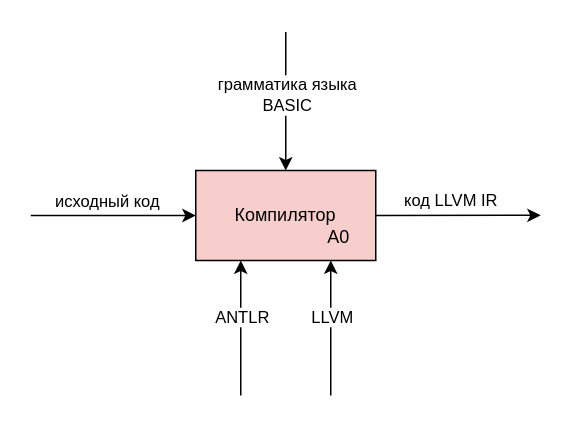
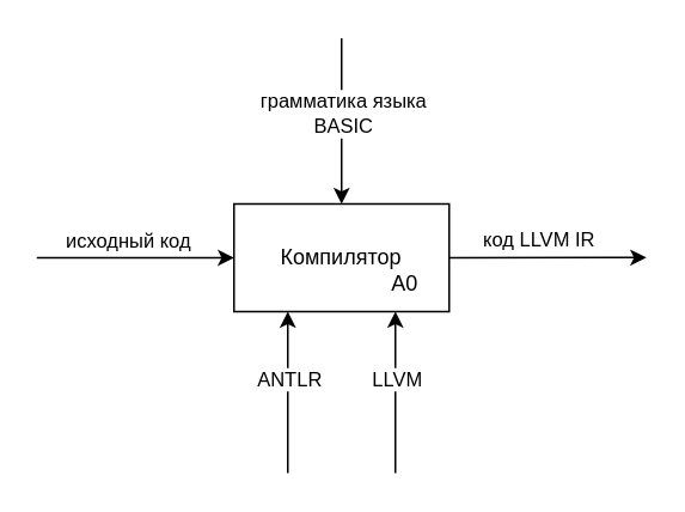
  <mxCell id="0" />
  <mxCell id="1" parent="0" />
- <mxCell id="2" value="Компилятор" style="rounded=0;whiteSpace=wrap;html=1;fillColor=#f8cecc;" vertex="1" parent="1"><mxGeometry x="130" y="113" width="120" height="60" as="geometry" /></mxCell>
+ <mxCell id="2" value="Компилятор" style="rounded=0;whiteSpace=wrap;html=1;" vertex="1" parent="1"><mxGeometry x="130" y="113" width="120" height="60" as="geometry" /></mxCell>
  <mxCell id="3" value="" style="endArrow=classic;html=1;rounded=0;entryX=0;entryY=0.5;entryDx=0;entryDy=0;" edge="1" parent="1" target="2"><mxGeometry width="50" height="50" relative="1" as="geometry"><mxPoint x="20" y="143" as="sourcePoint" /><mxPoint x="120" y="133" as="targetPoint" /></mxGeometry></mxCell>
  <mxCell id="4" value="исходный код" style="edgeLabel;html=1;align=center;verticalAlign=middle;resizable=0;points=[];" vertex="1" connectable="0" parent="3"><mxGeometry x="-0.354" relative="1" as="geometry"><mxPoint x="14" y="-10" as="offset" /></mxGeometry></mxCell>
  <mxCell id="5" value="" style="endArrow=classic;html=1;rounded=0;entryX=0;entryY=0.5;entryDx=0;entryDy=0;exitX=1;exitY=0.5;exitDx=0;exitDy=0;" edge="1" parent="1" source="2"><mxGeometry width="50" height="50" relative="1" as="geometry"><mxPoint x="260" y="153" as="sourcePoint" /><mxPoint x="360" y="142.86" as="targetPoint" /></mxGeometry></mxCell>
  <mxCell id="6" value="код LLVM IR" style="edgeLabel;html=1;align=center;verticalAlign=middle;resizable=0;points=[];" vertex="1" connectable="0" parent="5"><mxGeometry x="-0.354" relative="1" as="geometry"><mxPoint x="14" y="-10" as="offset" /></mxGeometry></mxCell>
  <mxCell id="7" value="" style="endArrow=classic;html=1;rounded=0;entryX=0.25;entryY=1;entryDx=0;entryDy=0;" edge="1" parent="1" target="2"><mxGeometry width="50" height="50" relative="1" as="geometry"><mxPoint x="160" y="263" as="sourcePoint" /><mxPoint x="190" y="223" as="targetPoint" /></mxGeometry></mxCell>
  <mxCell id="8" value="ANTLR" style="edgeLabel;html=1;align=center;verticalAlign=middle;resizable=0;points=[];" vertex="1" connectable="0" parent="7"><mxGeometry x="0.17" y="-2" relative="1" as="geometry"><mxPoint x="-2" as="offset" /></mxGeometry></mxCell>
  <mxCell id="9" value="" style="endArrow=classic;html=1;rounded=0;entryX=0.75;entryY=1;entryDx=0;entryDy=0;" edge="1" parent="1" target="2"><mxGeometry width="50" height="50" relative="1" as="geometry"><mxPoint x="220" y="263" as="sourcePoint" /><mxPoint x="170" y="183" as="targetPoint" /></mxGeometry></mxCell>
  <mxCell id="10" value="LLVM" style="edgeLabel;html=1;align=center;verticalAlign=middle;resizable=0;points=[];" vertex="1" connectable="0" parent="9"><mxGeometry x="0.17" y="-2" relative="1" as="geometry"><mxPoint x="-2" as="offset" /></mxGeometry></mxCell>
  <mxCell id="11" value="" style="endArrow=classic;html=1;rounded=0;entryX=0.5;entryY=0;entryDx=0;entryDy=0;" edge="1" parent="1" target="2"><mxGeometry width="50" height="50" relative="1" as="geometry"><mxPoint x="190" y="20.674" as="sourcePoint" /><mxPoint x="170" y="183" as="targetPoint" /></mxGeometry></mxCell>
  <mxCell id="12" value="грамматика языка&lt;br&gt;BASIC" style="edgeLabel;html=1;align=center;verticalAlign=middle;resizable=0;points=[];" vertex="1" connectable="0" parent="11"><mxGeometry x="0.17" y="-2" relative="1" as="geometry"><mxPoint x="2" y="-12" as="offset" /></mxGeometry></mxCell>
  <mxCell id="13" value="A0" style="text;html=1;align=center;verticalAlign=middle;resizable=0;points=[];autosize=1;strokeColor=none;fillColor=none;" vertex="1" parent="1"><mxGeometry x="210" y="148" width="30" height="20" as="geometry" /></mxCell>
